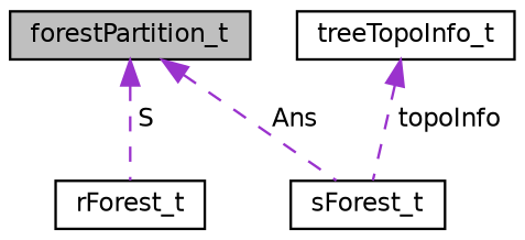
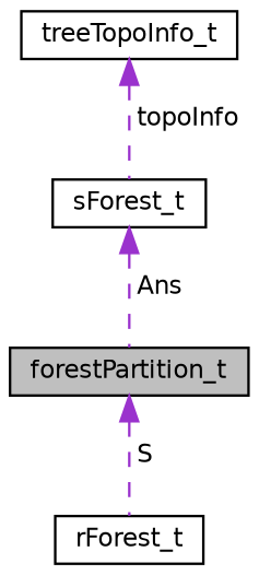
  digraph {
    node [color=black fillcolor=white fontname=Helvetica fontsize=10 shape=record style=filled]
    edge [color=darkorchid3 dir=back fontname=Helvetica fontsize=10 labelfontname=Helvetica labelfontsize=10 style=dashed]
    n1 [fillcolor=grey75 fontcolor=black height=0.2 label=forestPartition_t width=0.4]
    n2 [height=0.2 label=rForest_t width=0.4]
    n3 [height=0.2 label=sForest_t width=0.4]
    n4 [height=0.2 label=treeTopoInfo_t width=0.4]
    n1 -> n2 [label=" S"]
-   n1 -> n3 [label=" Ans"]
+   n3 -> n1 [label=" Ans"]
    n4 -> n3 [label=" topoInfo"]
  }
